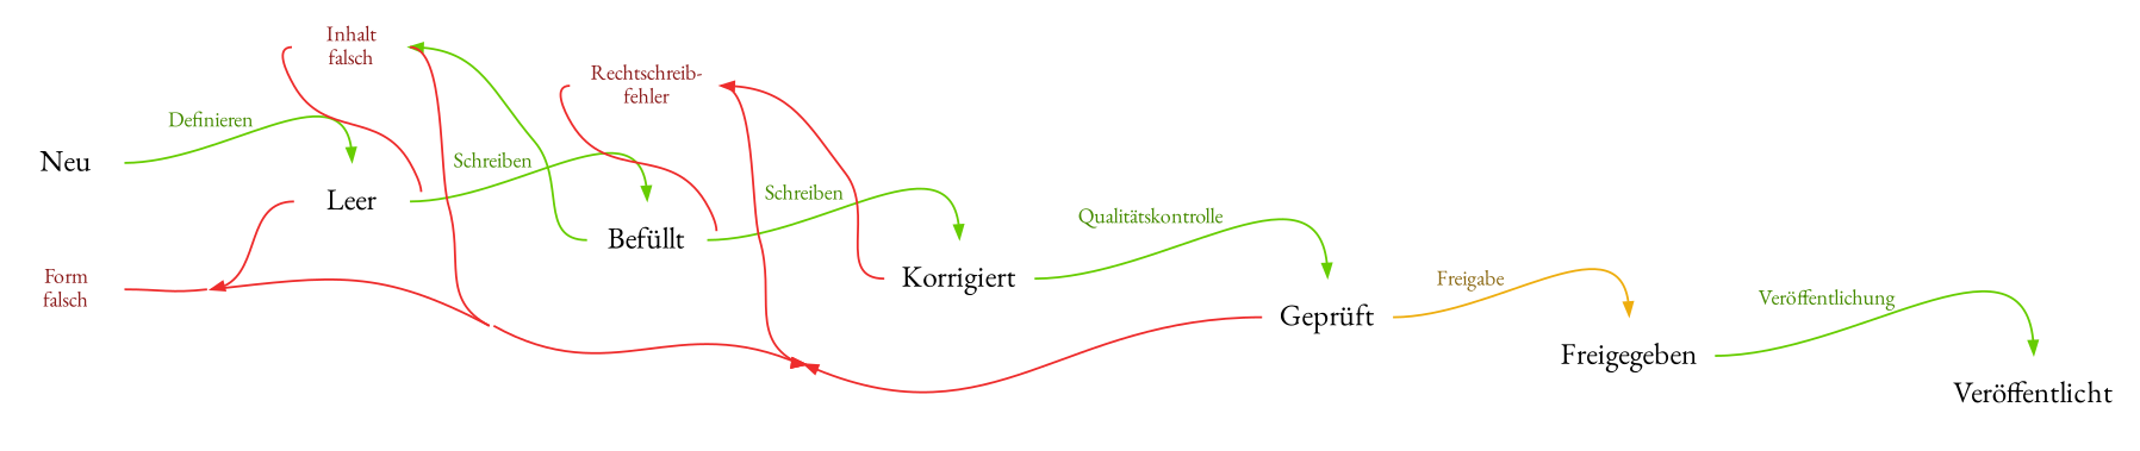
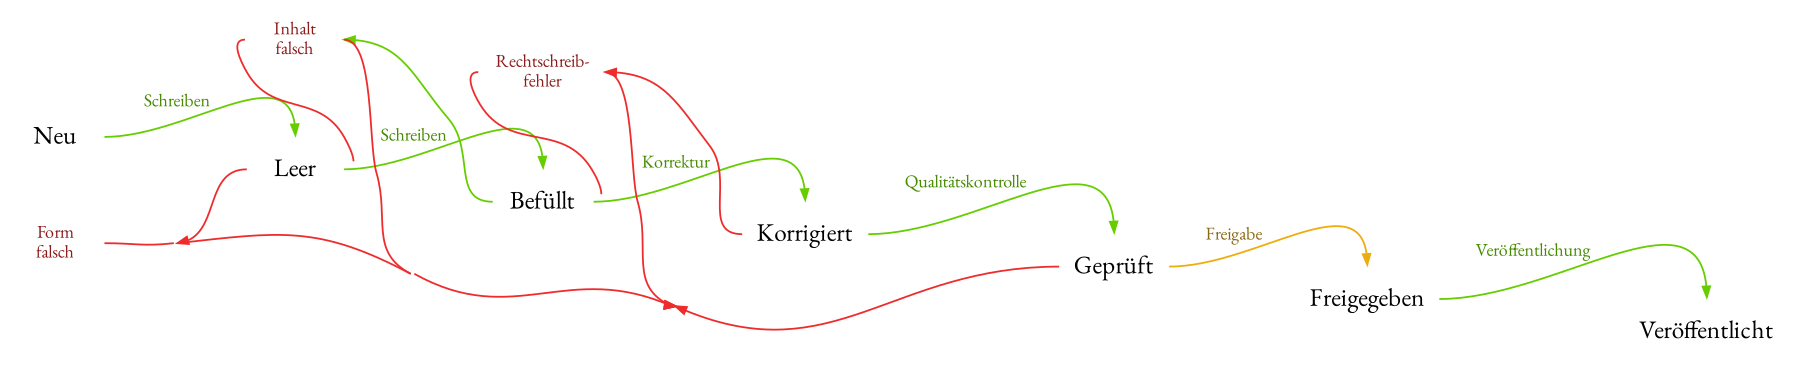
  digraph {
    concentrate=True
    fontcolor=gray50
    fontname="EB Garamond"
    labelfloat=True
    labelloc=top
    rankdir=LR
    node [fontname="EB Garamond" shape=none]
    edge [arrowsize=0.6 color=firebrick2 fontcolor=firebrick4 fontname="EB Garamond" fontsize=10 headport=e tailport=w]
    n1 [color=firebrick2 fontcolor=firebrick4 fontsize=10 label="Form\nfalsch"]
    Neu
    n3 [color=firebrick2 fontcolor=firebrick4 fontsize=10 label="Inhalt\nfalsch"]
    Leer [color=firebrick2]
    n5 [color=firebrick2 fontcolor=firebrick4 fontsize=10 label="Rechtschreib-\nfehler"]
    n6 [label="Befüllt"]
    Korrigiert
    n8 [label="Geprüft"]
    Freigegeben
    n10 [label="Veröffentlicht"]
    subgraph sub_1 {
      rank=same
      n1
      Neu
    }
    subgraph sub_2 {
      rank=same
      n3
      Leer
    }
    subgraph sub_3 {
      rank=same
      n5
      n6
    }
    subgraph sub_4 {
      rank=same
      Korrigiert
    }
    subgraph sub_5 {
      rank=same
      n8
    }
-   Neu -> Leer [color=chartreuse3 fontcolor=chartreuse4 headport=n label=" Definieren" tailport=e]
+   Neu -> Leer [color=chartreuse3 fontcolor=chartreuse4 headport=n label=" Schreiben" tailport=e]
    n3 -> Leer
    Leer -> n1 [labeldistance=2 weight=0.1]
    Leer -> n6 [color=chartreuse3 fontcolor=chartreuse4 headport=n label=" Schreiben" tailport=e]
    n5 -> n6
    n6 -> n3 [color=chartreuse3 labeldistance=2 weight=0.1]
-   n6 -> Korrigiert [color=chartreuse3 fontcolor=chartreuse4 headport=n label=" Schreiben" tailport=e]
+   n6 -> Korrigiert [color=chartreuse3 fontcolor=chartreuse4 headport=n label=" Korrektur" tailport=e]
    Korrigiert -> n5 [labeldistance=2 weight=0.1]
    Korrigiert -> n8 [color=chartreuse3 fontcolor=chartreuse4 headport=n label=" Qualitätskontrolle" tailport=e]
    n8 -> n1 [labeldistance=2 weight=0.1]
    n8 -> n3 [labeldistance=2 weight=0.1]
    n8 -> n5 [labeldistance=2 weight=0.1]
    n8 -> Freigegeben [color=darkgoldenrod2 fontcolor=goldenrod4 headport=n label=" Freigabe" tailport=e]
    Freigegeben -> n10 [color=chartreuse3 fontcolor=chartreuse4 headport=n label=" Veröffentlichung" tailport=e]
  }
